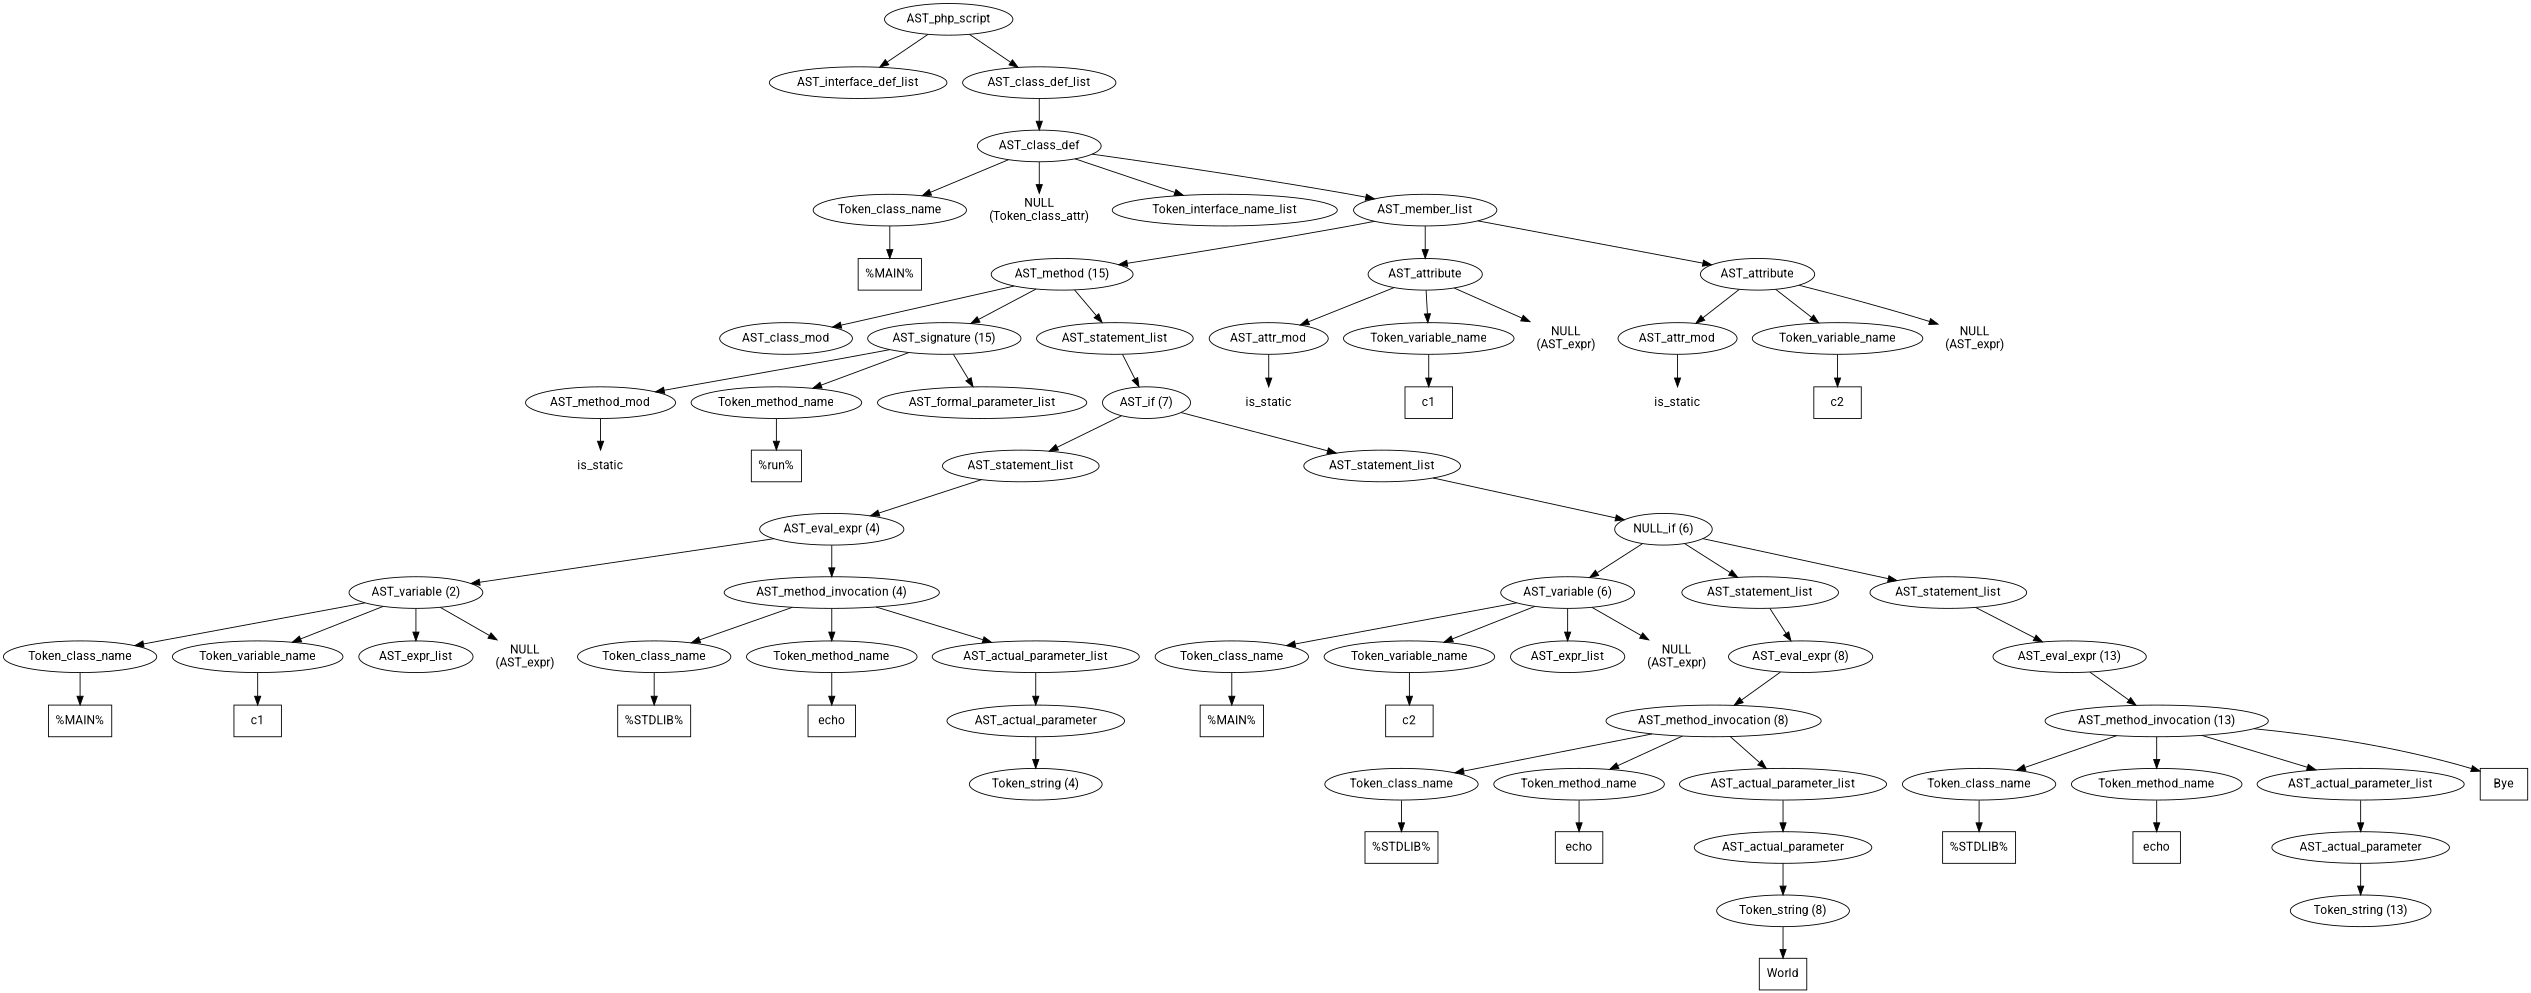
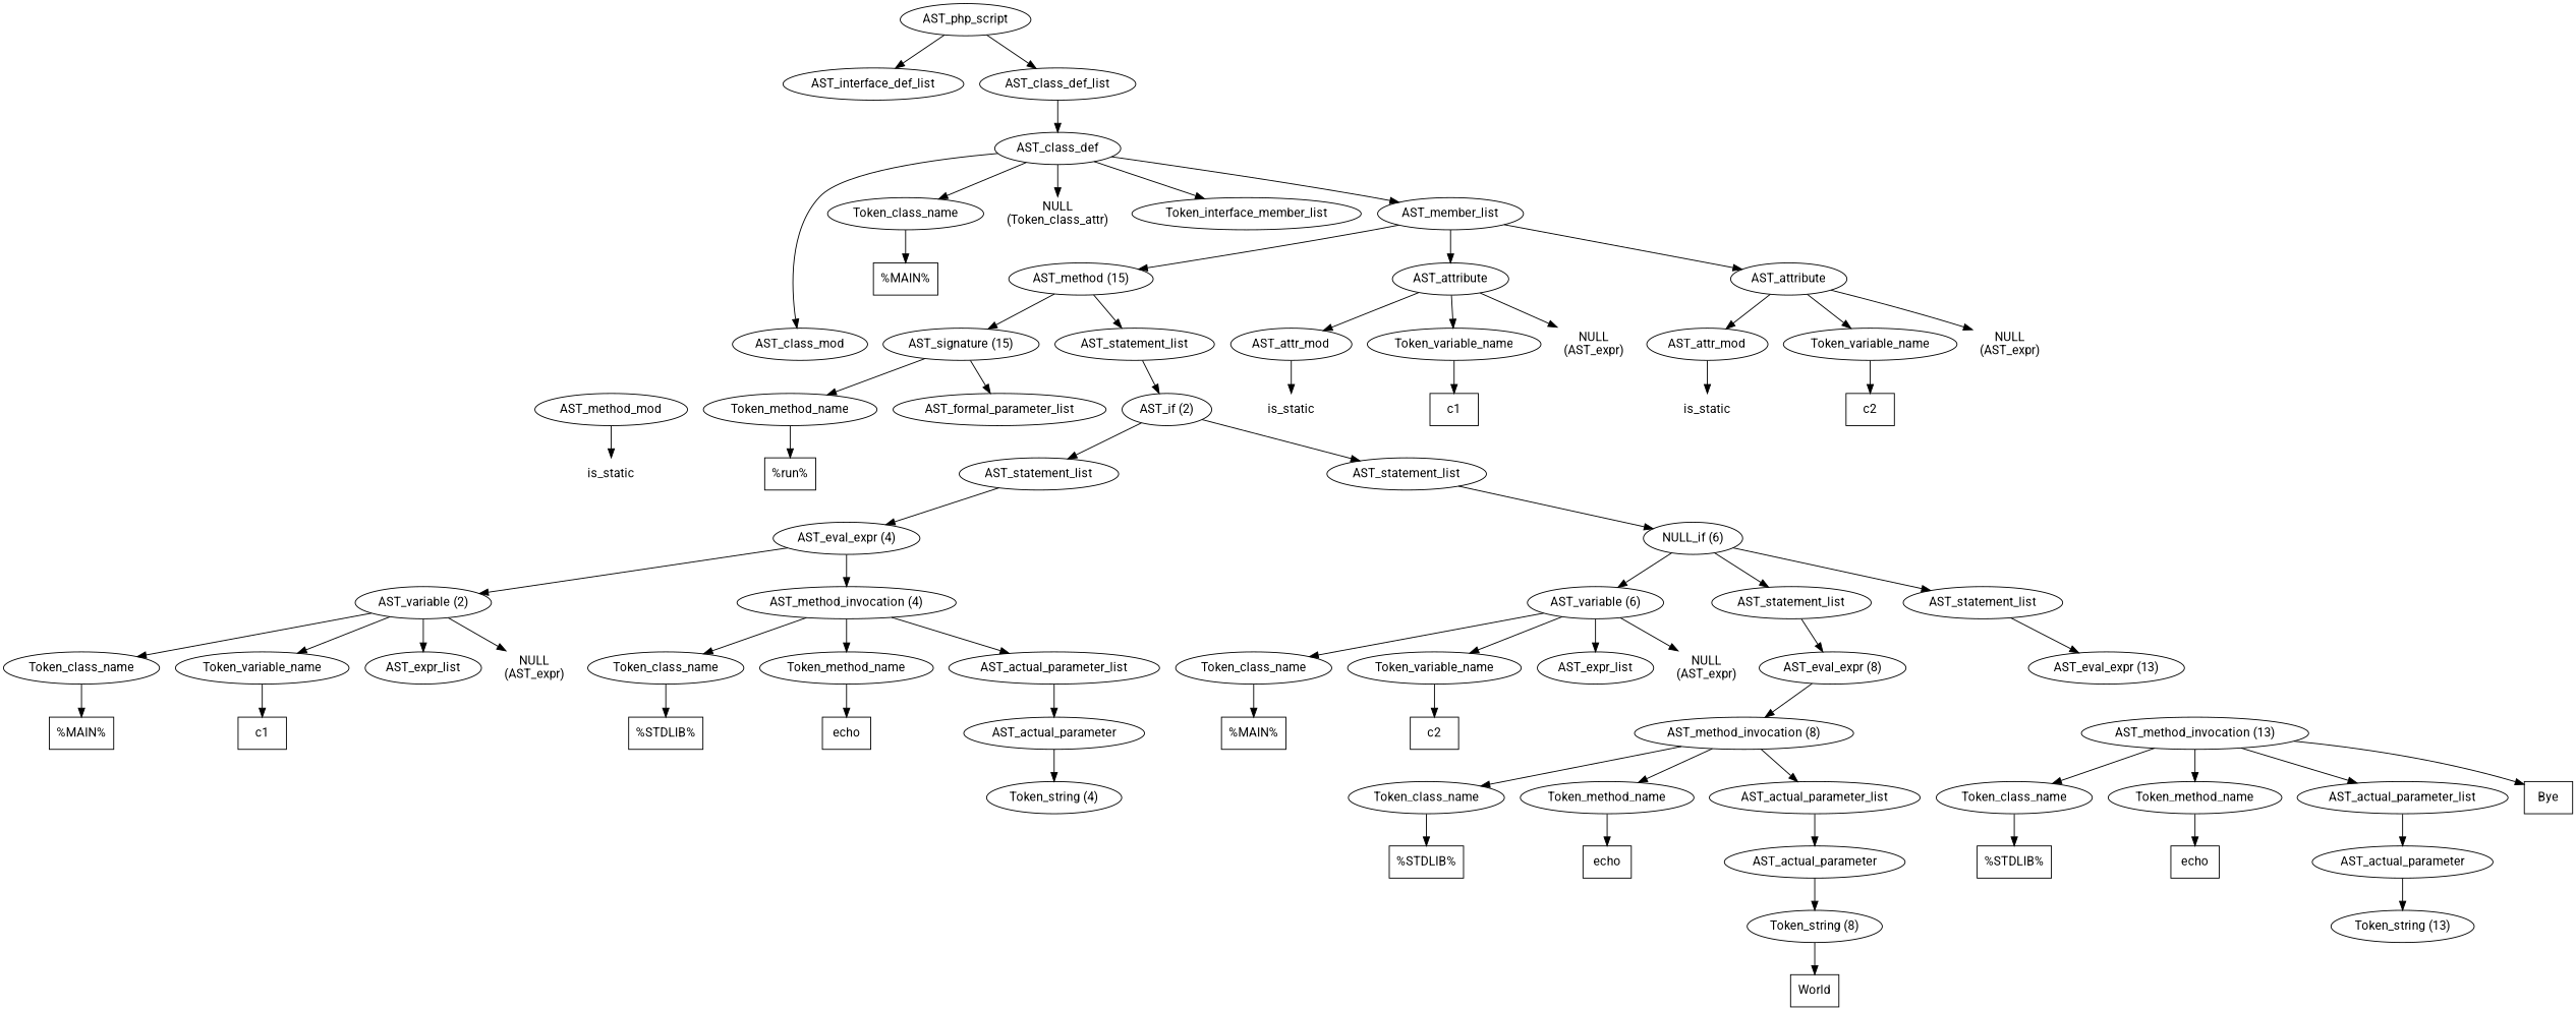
  digraph {
    fontname=Roboto
    node [fontname=Roboto]
    edge [fontname=Roboto]
    n1 [label=AST_php_script]
    n2 [label=AST_interface_def_list]
    n3 [label=AST_class_def_list]
    n4 [label=AST_class_def]
    n5 [label=AST_class_mod]
    n6 [label=Token_class_name]
    n7 [label="NULL\n(Token_class_attr)" shape=plaintext]
-   n8 [label=Token_interface_name_list]
+   n8 [label=Token_interface_member_list]
    n9 [label=AST_member_list]
    n10 [label="%MAIN%" shape=box]
    n11 [label="AST_method (15)"]
    n12 [label=AST_attribute]
    n13 [label=AST_attribute]
    n14 [label="AST_signature (15)"]
    n15 [label=AST_statement_list]
    n16 [label=AST_attr_mod]
    n17 [label=Token_variable_name]
    n18 [label="NULL\n(AST_expr)" shape=plaintext]
    n19 [label=AST_attr_mod]
    n20 [label=Token_variable_name]
    n21 [label="NULL\n(AST_expr)" shape=plaintext]
    n22 [label=AST_method_mod]
    n23 [label=Token_method_name]
    n24 [label=AST_formal_parameter_list]
-   n25 [label="AST_if (7)"]
+   n25 [label="AST_if (2)"]
    n26 [label=is_static shape=plaintext]
    n27 [label="%run%" shape=box]
    n28 [label=AST_statement_list]
    n29 [label=AST_statement_list]
    n30 [label="AST_variable (2)"]
    n31 [label=Token_class_name]
    n32 [label=Token_variable_name]
    n33 [label=AST_expr_list]
    n34 [label="NULL\n(AST_expr)" shape=plaintext]
    n35 [label="AST_eval_expr (4)"]
    n36 [label="NULL_if (6)"]
    n37 [label="%MAIN%" shape=box]
    n38 [label=c1 shape=box]
    n39 [label="AST_method_invocation (4)"]
    n40 [label=Token_class_name]
    n41 [label=Token_method_name]
    n42 [label=AST_actual_parameter_list]
    n43 [label="%STDLIB%" shape=box]
    n44 [label=echo shape=box]
    n45 [label=AST_actual_parameter]
    n46 [label="Token_string (4)"]
    n47 [label="AST_variable (6)"]
    n48 [label=AST_statement_list]
    n49 [label=AST_statement_list]
    n50 [label=Token_class_name]
    n51 [label=Token_variable_name]
    n52 [label=AST_expr_list]
    n53 [label="NULL\n(AST_expr)" shape=plaintext]
    n54 [label="AST_eval_expr (8)"]
    n55 [label="AST_eval_expr (13)"]
    n56 [label="%MAIN%" shape=box]
    n57 [label=c2 shape=box]
    n58 [label="AST_method_invocation (8)"]
    n59 [label=Token_class_name]
    n60 [label=Token_method_name]
    n61 [label=AST_actual_parameter_list]
    n62 [label="%STDLIB%" shape=box]
    n63 [label=echo shape=box]
    n64 [label=AST_actual_parameter]
    n65 [label="Token_string (8)"]
    n66 [label=World shape=box]
    n67 [label="AST_method_invocation (13)"]
    n68 [label=Token_class_name]
    n69 [label=Token_method_name]
    n70 [label=AST_actual_parameter_list]
    n71 [label=Bye shape=box]
    n72 [label="%STDLIB%" shape=box]
    n73 [label=echo shape=box]
    n74 [label=AST_actual_parameter]
    n75 [label="Token_string (13)"]
    n76 [label=is_static shape=plaintext]
    n77 [label=c1 shape=box]
    n78 [label=is_static shape=plaintext]
    n79 [label=c2 shape=box]
    n1 -> n2
    n1 -> n3
    n3 -> n4
-   n11 -> n5
+   n4 -> n5
    n4 -> n6
    n4 -> n7
    n4 -> n8
    n4 -> n9
    n6 -> n10
    n9 -> n11
    n9 -> n12
    n9 -> n13
    n11 -> n14
    n11 -> n15
    n12 -> n16
    n12 -> n17
    n12 -> n18
    n13 -> n19
    n13 -> n20
    n13 -> n21
-   n14 -> n22
    n14 -> n23
    n14 -> n24
    n15 -> n25
    n16 -> n76
    n17 -> n77
    n19 -> n78
    n20 -> n79
    n22 -> n26
    n23 -> n27
    n25 -> n28
    n25 -> n29
    n28 -> n35
    n29 -> n36
    n30 -> n31
    n30 -> n32
    n30 -> n33
    n30 -> n34
    n31 -> n37
    n32 -> n38
    n35 -> n30
    n35 -> n39
    n36 -> n47
    n36 -> n48
    n36 -> n49
    n39 -> n40
    n39 -> n41
    n39 -> n42
    n40 -> n43
    n41 -> n44
    n42 -> n45
    n45 -> n46
    n47 -> n50
    n47 -> n51
    n47 -> n52
    n47 -> n53
    n48 -> n54
    n49 -> n55
    n50 -> n56
    n51 -> n57
    n54 -> n58
-   n55 -> n67
    n58 -> n59
    n58 -> n60
    n58 -> n61
    n59 -> n62
    n60 -> n63
    n61 -> n64
    n64 -> n65
    n65 -> n66
    n67 -> n68
    n67 -> n69
    n67 -> n70
    n67 -> n71
    n68 -> n72
    n69 -> n73
    n70 -> n74
    n74 -> n75
  }
